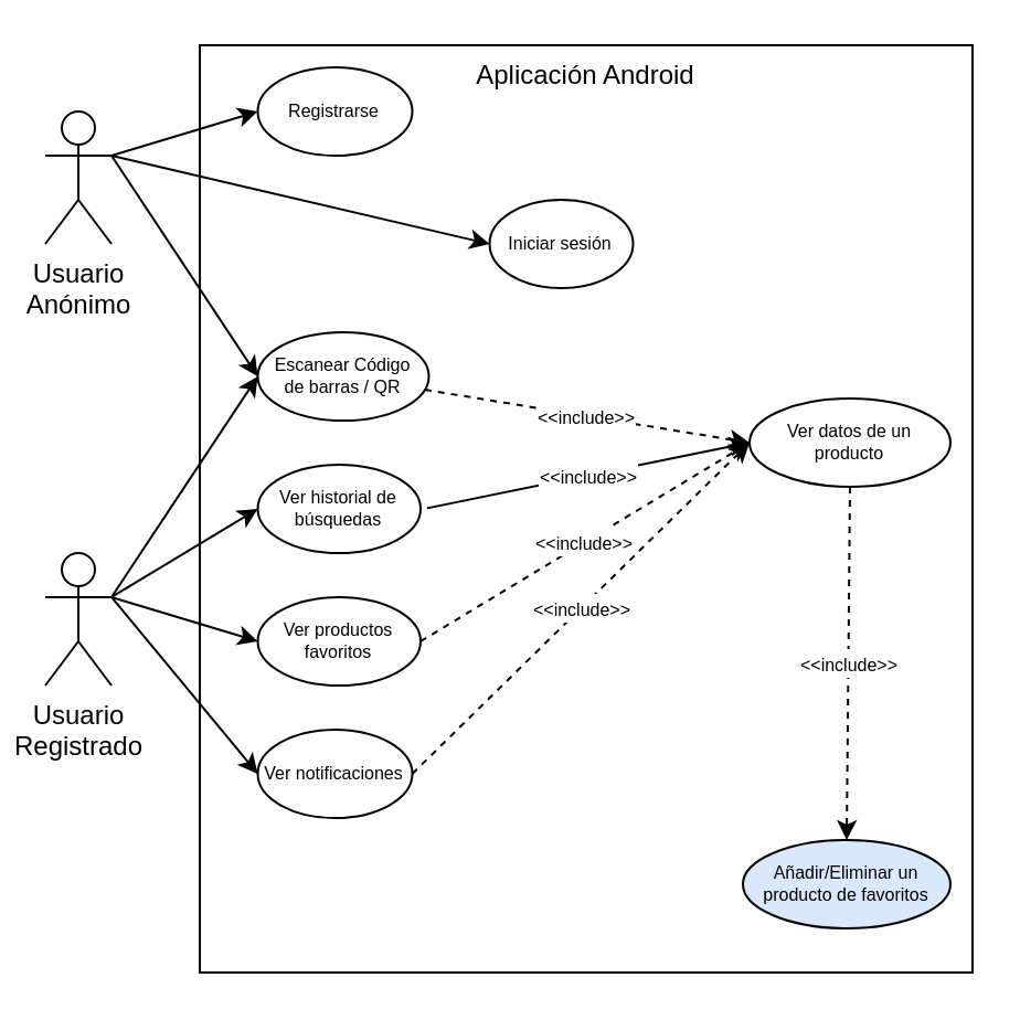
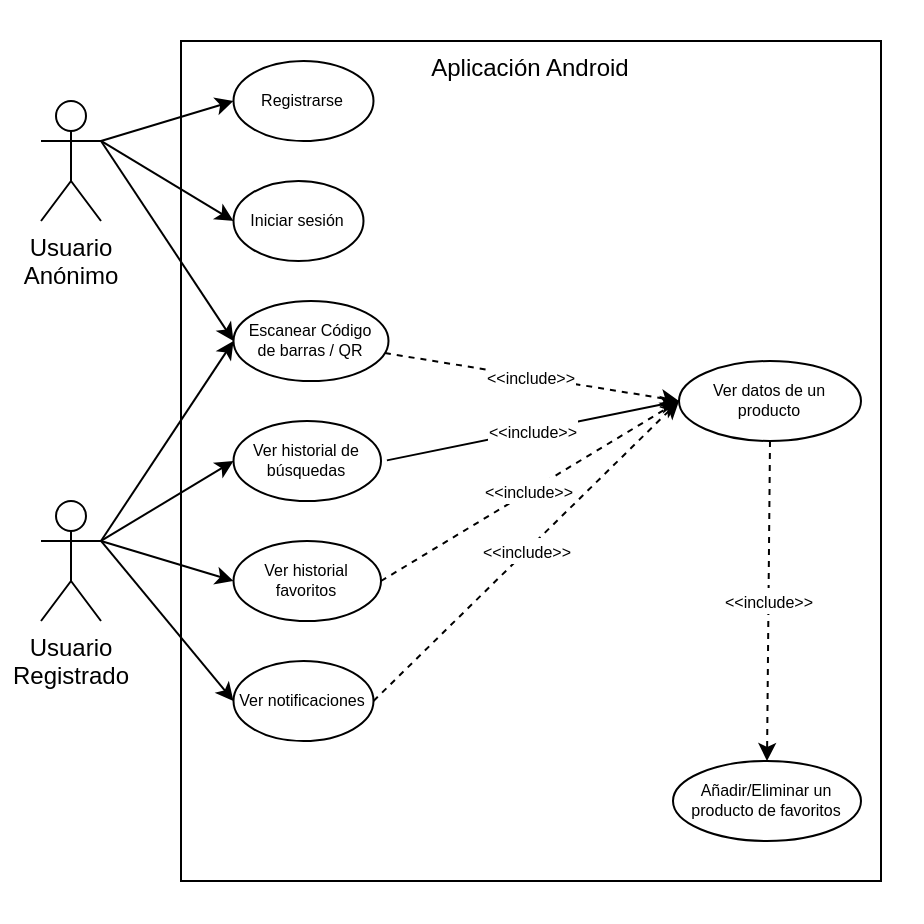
  <mxCell id="0" />
  <mxCell id="1" parent="0" />
  <mxCell id="2" value="Aplicación Android" style="rounded=0;whiteSpace=wrap;html=1;labelPosition=center;verticalLabelPosition=middle;align=center;verticalAlign=top;" vertex="1" parent="1"><mxGeometry x="90" y="20" width="350" height="420" as="geometry" /></mxCell>
  <mxCell id="3" style="rounded=0;orthogonalLoop=1;jettySize=auto;html=1;entryX=0;entryY=0.5;entryDx=0;entryDy=0;exitX=1;exitY=0.333;exitDx=0;exitDy=0;exitPerimeter=0;" edge="1" parent="1" source="7" target="12"><mxGeometry relative="1" as="geometry" /></mxCell>
  <mxCell id="4" style="rounded=0;orthogonalLoop=1;jettySize=auto;html=1;entryX=0;entryY=0.5;entryDx=0;entryDy=0;exitX=1;exitY=0.333;exitDx=0;exitDy=0;exitPerimeter=0;" edge="1" parent="1" source="7" target="16"><mxGeometry relative="1" as="geometry" /></mxCell>
  <mxCell id="5" style="rounded=0;orthogonalLoop=1;jettySize=auto;html=1;entryX=0;entryY=0.5;entryDx=0;entryDy=0;exitX=1;exitY=0.333;exitDx=0;exitDy=0;exitPerimeter=0;" edge="1" parent="1" source="7" target="9"><mxGeometry relative="1" as="geometry"><mxPoint x="10" y="130" as="sourcePoint" /></mxGeometry></mxCell>
  <mxCell id="6" style="rounded=0;orthogonalLoop=1;jettySize=auto;html=1;entryX=0;entryY=0.5;entryDx=0;entryDy=0;exitX=1;exitY=0.333;exitDx=0;exitDy=0;exitPerimeter=0;" edge="1" parent="1" source="7" target="10"><mxGeometry relative="1" as="geometry"><mxPoint x="10" y="130" as="sourcePoint" /></mxGeometry></mxCell>
  <mxCell id="7" value="Usuario&lt;br&gt;Registrado" style="shape=umlActor;verticalLabelPosition=bottom;verticalAlign=top;html=1;outlineConnect=0;" vertex="1" parent="1"><mxGeometry x="20" y="250" width="30" height="60" as="geometry" /></mxCell>
- <mxCell id="8" value="Añadir/Eliminar un producto de favoritos" style="ellipse;whiteSpace=wrap;html=1;fontSize=8;fillColor=#dae8fc;" vertex="1" parent="1"><mxGeometry x="336" y="380" width="94" height="40" as="geometry" /></mxCell>
- <mxCell id="9" value="Ver productos favoritos" style="ellipse;whiteSpace=wrap;html=1;fontSize=8;" vertex="1" parent="1"><mxGeometry x="116.25" y="270" width="73.75" height="40" as="geometry" /></mxCell>
+ <mxCell id="8" value="Añadir/Eliminar un producto de favoritos" style="ellipse;whiteSpace=wrap;html=1;fontSize=8;" vertex="1" parent="1"><mxGeometry x="336" y="380" width="94" height="40" as="geometry" /></mxCell>
+ <mxCell id="9" value="Ver historial favoritos" style="ellipse;whiteSpace=wrap;html=1;fontSize=8;" vertex="1" parent="1"><mxGeometry x="116.25" y="270" width="73.75" height="40" as="geometry" /></mxCell>
  <mxCell id="10" value="Ver notificaciones" style="ellipse;whiteSpace=wrap;html=1;fontSize=8;" vertex="1" parent="1"><mxGeometry x="116.25" y="330" width="70" height="40" as="geometry" /></mxCell>
  <mxCell id="11" value="&lt;font style=&quot;font-size: 8px;&quot;&gt;&amp;lt;&amp;lt;include&amp;gt;&amp;gt;&lt;/font&gt;" style="rounded=0;orthogonalLoop=1;jettySize=auto;html=1;entryX=0;entryY=0.5;entryDx=0;entryDy=0;dashed=1;" edge="1" parent="1" source="12" target="15"><mxGeometry relative="1" as="geometry" /></mxCell>
  <mxCell id="12" value="Escanear Código de barras / QR" style="ellipse;whiteSpace=wrap;html=1;spacing=7;fontSize=8;" vertex="1" parent="1"><mxGeometry x="116.25" y="150" width="77.5" height="40" as="geometry" /></mxCell>
  <mxCell id="13" value="Registrarse" style="ellipse;whiteSpace=wrap;html=1;spacing=7;fontSize=8;" vertex="1" parent="1"><mxGeometry x="116.25" y="30" width="70" height="40" as="geometry" /></mxCell>
- <mxCell id="14" value="Iniciar sesión" style="ellipse;whiteSpace=wrap;html=1;spacing=7;fontSize=8;" vertex="1" parent="1"><mxGeometry x="221.25" y="90" width="65" height="40" as="geometry" /></mxCell>
+ <mxCell id="14" value="Iniciar sesión" style="ellipse;whiteSpace=wrap;html=1;spacing=7;fontSize=8;" vertex="1" parent="1"><mxGeometry x="116.25" y="90" width="65" height="40" as="geometry" /></mxCell>
  <mxCell id="15" value="Ver datos de un producto" style="ellipse;whiteSpace=wrap;html=1;spacing=7;fontSize=8;" vertex="1" parent="1"><mxGeometry x="339" y="180" width="91" height="40" as="geometry" /></mxCell>
  <mxCell id="16" value="Ver historial de búsquedas" style="ellipse;whiteSpace=wrap;html=1;spacing=7;fontSize=8;" vertex="1" parent="1"><mxGeometry x="116.25" y="210" width="73.75" height="40" as="geometry" /></mxCell>
  <mxCell id="17" value="&lt;font style=&quot;font-size: 8px;&quot;&gt;&amp;lt;&amp;lt;include&amp;gt;&amp;gt;&lt;/font&gt;" style="rounded=0;orthogonalLoop=1;jettySize=auto;html=1;dashed=0;exitX=1.04;exitY=0.492;exitDx=0;exitDy=0;exitPerimeter=0;entryX=0;entryY=0.5;entryDx=0;entryDy=0;" edge="1" parent="1" source="16" target="15"><mxGeometry relative="1" as="geometry"><mxPoint x="200" y="89" as="sourcePoint" /><mxPoint x="310" y="120" as="targetPoint" /></mxGeometry></mxCell>
  <mxCell id="18" style="rounded=0;orthogonalLoop=1;jettySize=auto;html=1;entryX=0;entryY=0.5;entryDx=0;entryDy=0;exitX=1;exitY=0.333;exitDx=0;exitDy=0;exitPerimeter=0;" edge="1" parent="1" source="20" target="13"><mxGeometry relative="1" as="geometry"><mxPoint x="10" y="130" as="sourcePoint" /><mxPoint x="120" y="320" as="targetPoint" /></mxGeometry></mxCell>
  <mxCell id="19" style="rounded=0;orthogonalLoop=1;jettySize=auto;html=1;entryX=0;entryY=0.5;entryDx=0;entryDy=0;exitX=1;exitY=0.333;exitDx=0;exitDy=0;exitPerimeter=0;" edge="1" parent="1" source="20" target="14"><mxGeometry relative="1" as="geometry"><mxPoint x="10" y="140" as="sourcePoint" /><mxPoint x="118" y="270" as="targetPoint" /></mxGeometry></mxCell>
  <mxCell id="20" value="Usuario&lt;br&gt;Anónimo" style="shape=umlActor;verticalLabelPosition=bottom;verticalAlign=top;html=1;outlineConnect=0;" vertex="1" parent="1"><mxGeometry x="20" y="50" width="30" height="60" as="geometry" /></mxCell>
  <mxCell id="21" style="rounded=0;orthogonalLoop=1;jettySize=auto;html=1;entryX=0;entryY=0.5;entryDx=0;entryDy=0;exitX=1;exitY=0.333;exitDx=0;exitDy=0;exitPerimeter=0;" edge="1" parent="1" source="20" target="12"><mxGeometry relative="1" as="geometry"><mxPoint x="30" y="300" as="sourcePoint" /><mxPoint x="123" y="150" as="targetPoint" /></mxGeometry></mxCell>
  <mxCell id="22" value="&lt;font style=&quot;font-size: 8px;&quot;&gt;&amp;lt;&amp;lt;include&amp;gt;&amp;gt;&lt;/font&gt;" style="rounded=0;orthogonalLoop=1;jettySize=auto;html=1;dashed=1;entryX=0;entryY=0.5;entryDx=0;entryDy=0;exitX=1;exitY=0.5;exitDx=0;exitDy=0;" edge="1" parent="1" source="9" target="15"><mxGeometry relative="1" as="geometry"><mxPoint x="203" y="240" as="sourcePoint" /><mxPoint x="340" y="90" as="targetPoint" /></mxGeometry></mxCell>
  <mxCell id="23" value="&lt;font style=&quot;font-size: 8px;&quot;&gt;&amp;lt;&amp;lt;include&amp;gt;&amp;gt;&lt;/font&gt;" style="rounded=0;orthogonalLoop=1;jettySize=auto;html=1;dashed=1;exitX=1;exitY=0.5;exitDx=0;exitDy=0;entryX=0;entryY=0.5;entryDx=0;entryDy=0;" edge="1" parent="1" source="10" target="15"><mxGeometry relative="1" as="geometry"><mxPoint x="213" y="250" as="sourcePoint" /><mxPoint x="350" y="100" as="targetPoint" /></mxGeometry></mxCell>
  <mxCell id="24" value="&lt;font style=&quot;font-size: 8px;&quot;&gt;&amp;lt;&amp;lt;include&amp;gt;&amp;gt;&lt;/font&gt;" style="rounded=0;orthogonalLoop=1;jettySize=auto;html=1;dashed=1;exitX=0.5;exitY=1;exitDx=0;exitDy=0;entryX=0.5;entryY=0;entryDx=0;entryDy=0;" edge="1" parent="1" source="15" target="8"><mxGeometry relative="1" as="geometry"><mxPoint x="223" y="260" as="sourcePoint" /><mxPoint x="360" y="110" as="targetPoint" /></mxGeometry></mxCell>
